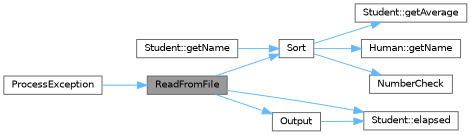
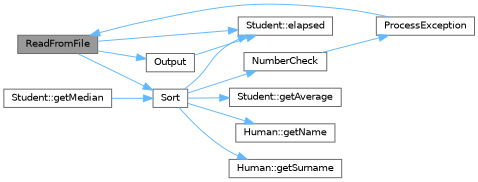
  digraph {
    rankdir=LR
    node [color=grey40 fillcolor=white fontname=Helvetica fontsize=10 shape=box style=filled]
    edge [color=steelblue1 fontname=Helvetica fontsize=10 labelfontname=Helvetica labelfontsize=10 style=solid]
    n1 [color=gray40 fillcolor=grey60 fontcolor=black height=0.2 label=ReadFromFile width=0.4]
    n2 [height=0.2 label="Student::elapsed" width=0.4]
    n3 [height=0.2 label=Output width=0.4]
    n4 [height=0.2 label=Sort width=0.4]
    n5 [height=0.2 label=ProcessException width=0.4]
    n6 [height=0.2 label="Student::getAverage" width=0.4]
    n7 [height=0.2 label="Human::getName" width=0.4]
+   n8 [height=0.2 label="Human::getSurname" width=0.4]
    n9 [height=0.2 label=NumberCheck width=0.4]
-   n10 [height=0.2 label="Student::getName" width=0.4]
+   n10 [height=0.2 label="Student::getMedian" width=0.4]
    n1 -> n2
    n1 -> n3
    n1 -> n4
    n3 -> n2
+   n4 -> n2
    n4 -> n6
    n4 -> n7
+   n4 -> n8
    n4 -> n9
    n5 -> n1
+   n9 -> n5
    n10 -> n4
  }
